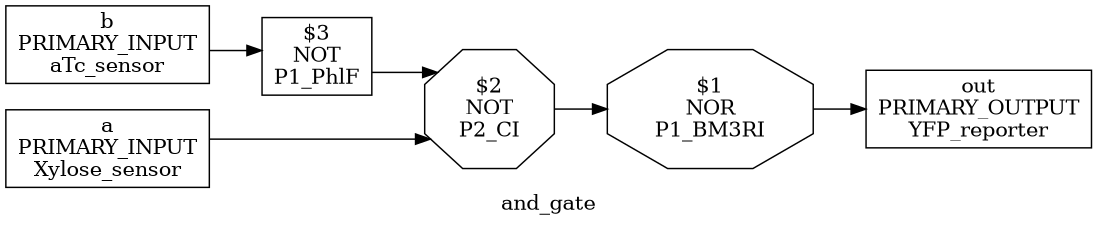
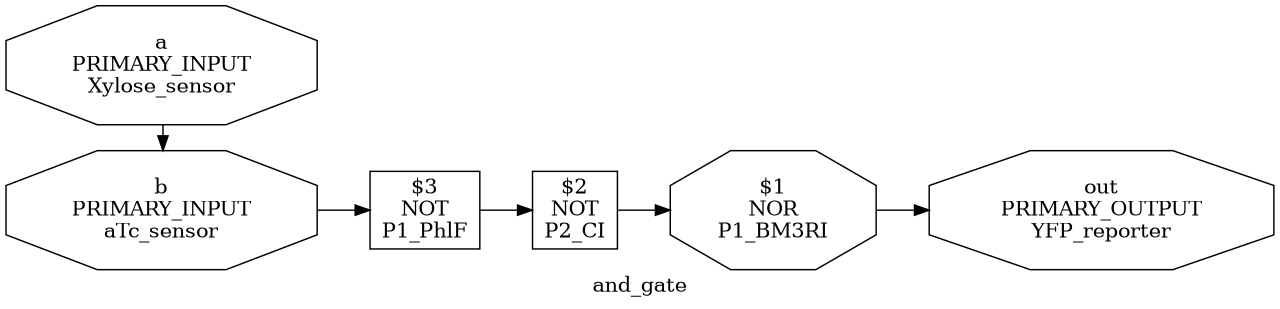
  digraph {
    label=and_gate
    rankdir=LR
    remincross=true
    splines=ortho
    node [shape=octagon]
-   n1 [label="b\nPRIMARY_INPUT\naTc_sensor" shape=box]
-   n2 [label="a\nPRIMARY_INPUT\nXylose_sensor" shape=box]
-   n3 [label="out\nPRIMARY_OUTPUT\nYFP_reporter" shape=box]
+   n1 [label="b\nPRIMARY_INPUT\naTc_sensor"]
+   n2 [label="a\nPRIMARY_INPUT\nXylose_sensor"]
+   n3 [label="out\nPRIMARY_OUTPUT\nYFP_reporter"]
    n4 [label="$3\nNOT\nP1_PhlF" shape=box]
-   n5 [label="$2\nNOT\nP2_CI"]
+   n5 [label="$2\nNOT\nP2_CI" shape=box]
    n6 [label="$1\nNOR\nP1_BM3RI"]
    subgraph sub_1 {
      rank=same
      n1
      n2
    }
    subgraph sub_2 {
      rank=same
      n3
    }
    n1 -> n4
-   n2 -> n5
+   n2 -> n1
    n4 -> n5
    n5 -> n6
    n6 -> n3
  }
